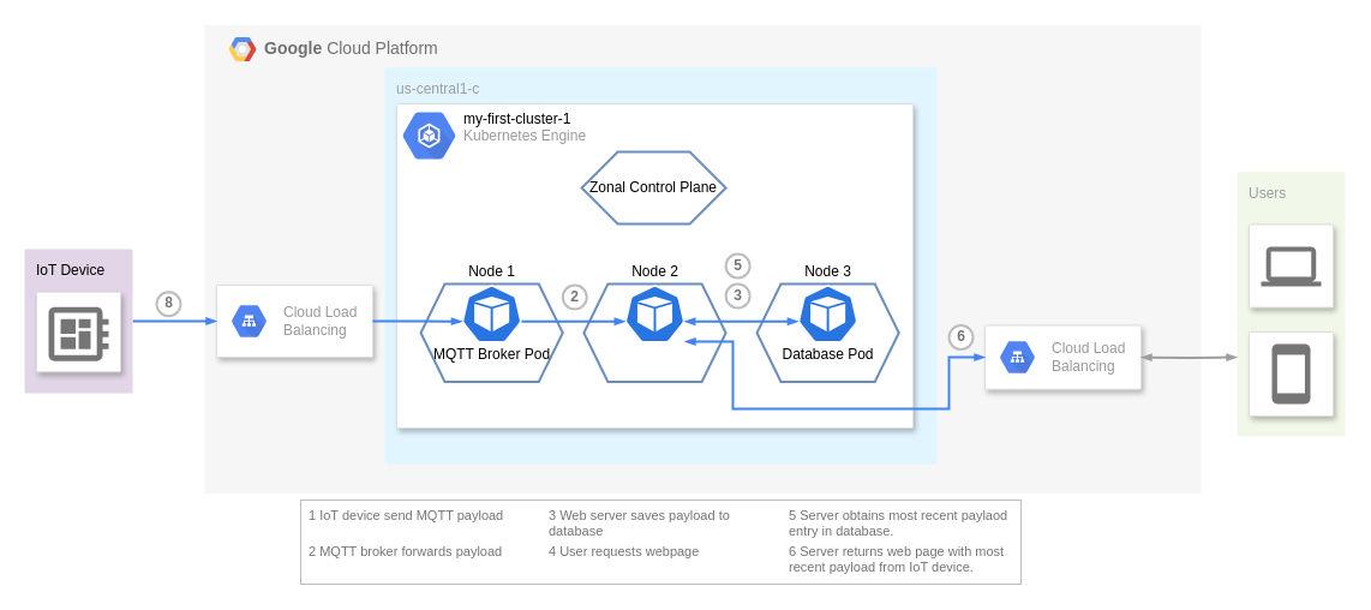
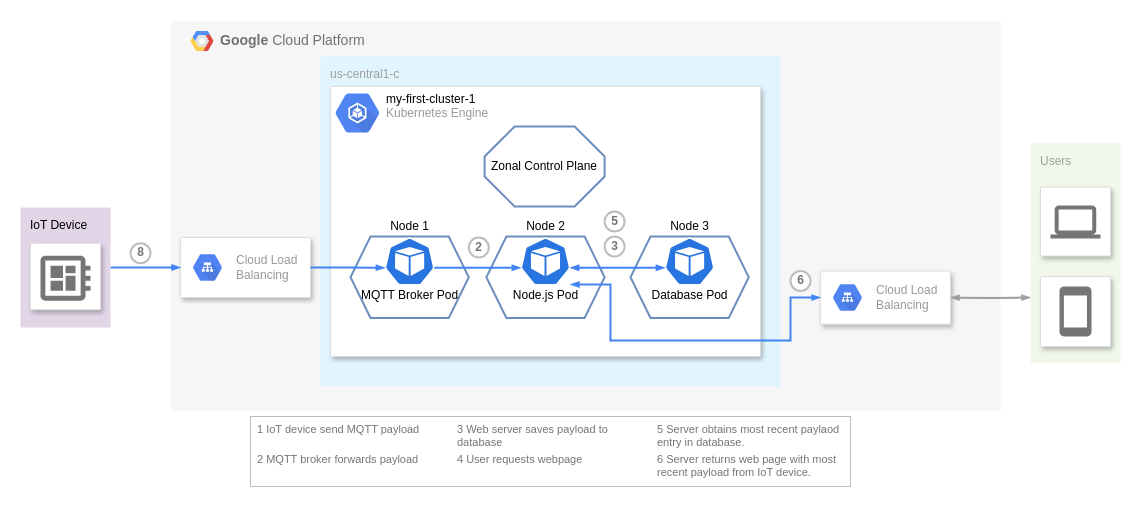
  <mxCell id="0" />
  <mxCell id="1" parent="0" />
  <mxCell id="2" value="&lt;b&gt;Google &lt;/b&gt;Cloud Platform" style="fillColor=#F6F6F6;strokeColor=none;shadow=0;gradientColor=none;fontSize=14;align=left;spacing=10;fontColor=#717171;9E9E9E;verticalAlign=top;spacingTop=-4;fontStyle=0;spacingLeft=40;html=1;" parent="1" vertex="1"><mxGeometry x="170" y="20.5" width="830" height="390" as="geometry" /></mxCell>
  <mxCell id="3" value="" style="shape=mxgraph.gcp2.google_cloud_platform;fillColor=#F6F6F6;strokeColor=none;shadow=0;gradientColor=none;" parent="2" vertex="1"><mxGeometry width="23" height="20" relative="1" as="geometry"><mxPoint x="20" y="10" as="offset" /></mxGeometry></mxCell>
  <mxCell id="4" value="" style="strokeColor=#dddddd;fillColor=#ffffff;shadow=1;strokeWidth=1;rounded=1;absoluteArcSize=1;arcSize=2;fontSize=10;fontColor=#9E9E9E;align=center;html=1;" parent="2" vertex="1"><mxGeometry x="650" y="250.005" width="130" height="53.182" as="geometry" /></mxCell>
  <mxCell id="5" value="Cloud Load&#10;Balancing" style="dashed=0;connectable=0;html=1;fillColor=#5184F3;strokeColor=none;shape=mxgraph.gcp2.hexIcon;prIcon=cloud_load_balancing;part=1;labelPosition=right;verticalLabelPosition=middle;align=left;verticalAlign=middle;spacingLeft=5;fontColor=#999999;fontSize=12;" parent="4" vertex="1"><mxGeometry y="0.5" width="44" height="39" relative="1" as="geometry"><mxPoint x="5" y="-19.5" as="offset" /></mxGeometry></mxCell>
  <mxCell id="6" value="6" style="shape=ellipse;fillColor=#ffffff;strokeColor=#BDBDBD;strokeWidth=2;shadow=0;gradientColor=none;fontColor=#757575;align=center;html=1;fontStyle=1;spacingTop=-1;" parent="2" vertex="1"><mxGeometry x="620" y="250" width="20" height="20" as="geometry" /></mxCell>
  <mxCell id="7" value="" style="strokeColor=#dddddd;fillColor=#ffffff;shadow=1;strokeWidth=1;rounded=1;absoluteArcSize=1;arcSize=2;fontSize=10;fontColor=#9E9E9E;align=center;html=1;" vertex="1" parent="2"><mxGeometry x="10" y="216.5" width="130" height="60" as="geometry" /></mxCell>
  <mxCell id="8" value="Cloud Load&#10;Balancing" style="dashed=0;connectable=0;html=1;fillColor=#5184F3;strokeColor=none;shape=mxgraph.gcp2.hexIcon;prIcon=cloud_load_balancing;part=1;labelPosition=right;verticalLabelPosition=middle;align=left;verticalAlign=middle;spacingLeft=5;fontColor=#999999;fontSize=12;" vertex="1" parent="7"><mxGeometry y="0.5" width="44" height="39" relative="1" as="geometry"><mxPoint x="5" y="-19.5" as="offset" /></mxGeometry></mxCell>
  <mxCell id="9" value="us-central1-c" style="rounded=1;absoluteArcSize=1;arcSize=2;html=1;strokeColor=none;gradientColor=none;shadow=0;dashed=0;strokeColor=none;fontSize=12;fontColor=#9E9E9E;align=left;verticalAlign=top;spacing=10;spacingTop=-4;fillColor=#E1F5FE;" parent="1" vertex="1"><mxGeometry x="320" y="56" width="460" height="330" as="geometry" /></mxCell>
  <mxCell id="10" value="Users" style="rounded=1;absoluteArcSize=1;arcSize=2;html=1;strokeColor=none;gradientColor=none;shadow=0;dashed=0;strokeColor=none;fontSize=12;fontColor=#9E9E9E;align=left;verticalAlign=top;spacing=10;spacingTop=-4;fillColor=#F1F8E9;" parent="1" vertex="1"><mxGeometry x="1030" y="142.75" width="90" height="220" as="geometry" /></mxCell>
  <mxCell id="11" style="edgeStyle=orthogonalEdgeStyle;rounded=0;html=1;labelBackgroundColor=none;startFill=1;startSize=4;endArrow=blockThin;endFill=1;endSize=4;jettySize=auto;orthogonalLoop=1;strokeColor=#4284F3;strokeWidth=2;fontSize=12;fontColor=#000000;align=center;dashed=0;entryX=0;entryY=0.5;entryDx=0;entryDy=0;startArrow=none;exitX=1;exitY=0.5;exitDx=0;exitDy=0;" parent="1" source="12" target="7" edge="1"><mxGeometry relative="1" as="geometry"><mxPoint x="150" y="280" as="sourcePoint" /><mxPoint x="330" y="156" as="targetPoint" /></mxGeometry></mxCell>
  <mxCell id="12" value="IoT Device" style="rounded=1;absoluteArcSize=1;arcSize=2;html=1;strokeColor=#9673a6;shadow=0;dashed=0;strokeColor=none;fontSize=12;align=left;verticalAlign=top;spacing=10;spacingTop=-4;fillColor=#e1d5e7;" parent="1" vertex="1"><mxGeometry x="20" y="207" width="90" height="120" as="geometry" /></mxCell>
  <mxCell id="13" style="edgeStyle=orthogonalEdgeStyle;rounded=0;html=1;labelBackgroundColor=none;startFill=1;startSize=4;endArrow=blockThin;endFill=1;endSize=4;jettySize=auto;orthogonalLoop=1;strokeColor=#9E9E9E;strokeWidth=2;fontSize=12;fontColor=#000000;align=center;dashed=0;startArrow=blockThin;" parent="1" target="4" edge="1"><mxGeometry relative="1" as="geometry"><mxPoint x="1030" y="297" as="sourcePoint" /></mxGeometry></mxCell>
  <mxCell id="14" value="" style="strokeColor=#dddddd;fillColor=#ffffff;shadow=1;strokeWidth=1;rounded=1;absoluteArcSize=1;arcSize=2;labelPosition=center;verticalLabelPosition=middle;align=center;verticalAlign=bottom;spacingLeft=0;fontColor=#999999;fontSize=12;whiteSpace=wrap;spacingBottom=2;html=1;" parent="1" vertex="1"><mxGeometry x="1040" y="186.5" width="70" height="69" as="geometry" /></mxCell>
  <mxCell id="15" value="" style="dashed=0;connectable=0;html=1;fillColor=#757575;strokeColor=none;shape=mxgraph.gcp2.laptop;part=1;" parent="14" vertex="1"><mxGeometry x="0.5" width="50" height="33" relative="1" as="geometry"><mxPoint x="-25" y="18.5" as="offset" /></mxGeometry></mxCell>
  <mxCell id="16" value="" style="fillColor=#ffffff;strokeColor=#BDBDBD;strokeWidth=1;shadow=0;gradientColor=none;fontSize=10;fontColor=#9E9E9E;align=center;html=1;" parent="1" vertex="1"><mxGeometry x="250" y="416" width="600" height="70" as="geometry" /></mxCell>
  <mxCell id="17" value="1 IoT device send MQTT payload" style="strokeColor=none;fillColor=none;fontColor=#757575;align=left;html=1;fontStyle=0;spacingLeft=5;fontSize=11;verticalAlign=top;whiteSpace=wrap;spacingRight=5;" parent="16" vertex="1"><mxGeometry width="200" height="30" relative="1" as="geometry" /></mxCell>
  <mxCell id="18" value="2 MQTT broker forwards payload" style="strokeColor=none;fillColor=none;fontColor=#757575;align=left;html=1;fontStyle=0;spacingLeft=5;fontSize=11;verticalAlign=top;whiteSpace=wrap;spacingRight=5;" parent="16" vertex="1"><mxGeometry width="200" height="30" relative="1" as="geometry"><mxPoint y="30" as="offset" /></mxGeometry></mxCell>
  <mxCell id="19" value="3 Web server saves payload to database" style="strokeColor=none;fillColor=none;fontColor=#757575;align=left;html=1;fontStyle=0;spacingLeft=5;fontSize=11;verticalAlign=top;whiteSpace=wrap;spacingRight=5;" parent="16" vertex="1"><mxGeometry width="200" height="30" relative="1" as="geometry"><mxPoint x="200" as="offset" /></mxGeometry></mxCell>
  <mxCell id="20" value="4 User requests webpage" style="strokeColor=none;fillColor=none;fontColor=#757575;align=left;html=1;fontStyle=0;spacingLeft=5;fontSize=11;verticalAlign=top;whiteSpace=wrap;spacingRight=5;" parent="16" vertex="1"><mxGeometry width="200" height="30" relative="1" as="geometry"><mxPoint x="200" y="30" as="offset" /></mxGeometry></mxCell>
  <mxCell id="21" value="5 Server obtains most recent paylaod entry in database." style="strokeColor=none;fillColor=none;fontColor=#757575;align=left;html=1;fontStyle=0;spacingLeft=5;fontSize=11;verticalAlign=top;whiteSpace=wrap;spacingRight=5;" parent="16" vertex="1"><mxGeometry width="200" height="30" relative="1" as="geometry"><mxPoint x="400" as="offset" /></mxGeometry></mxCell>
  <mxCell id="22" value="6 Server returns web page with most recent payload from IoT device." style="strokeColor=none;fillColor=none;fontColor=#757575;align=left;html=1;fontStyle=0;spacingLeft=5;fontSize=11;verticalAlign=top;whiteSpace=wrap;spacingRight=5;" parent="16" vertex="1"><mxGeometry width="200" height="30" relative="1" as="geometry"><mxPoint x="400" y="30" as="offset" /></mxGeometry></mxCell>
  <mxCell id="23" value="" style="strokeColor=#dddddd;shadow=1;strokeWidth=1;rounded=1;absoluteArcSize=1;arcSize=2;labelPosition=center;verticalLabelPosition=middle;align=center;verticalAlign=bottom;spacingLeft=0;fontColor=#999999;fontSize=12;whiteSpace=wrap;spacingBottom=2;" vertex="1" parent="1"><mxGeometry x="30" y="242.75" width="70" height="66.5" as="geometry" /></mxCell>
  <mxCell id="24" value="" style="sketch=0;dashed=0;connectable=0;html=1;fillColor=#757575;strokeColor=none;shape=mxgraph.gcp2.circuit_board;part=1;" vertex="1" parent="23"><mxGeometry x="0.5" width="50" height="45" relative="1" as="geometry"><mxPoint x="-25" y="12.5" as="offset" /></mxGeometry></mxCell>
  <mxCell id="25" value="" style="strokeColor=#dddddd;shadow=1;strokeWidth=1;rounded=1;absoluteArcSize=1;arcSize=2;align=right;fillColor=#FFFFFF;" vertex="1" parent="1"><mxGeometry x="330" y="86" width="430" height="270" as="geometry" /></mxCell>
  <mxCell id="26" value="&lt;font color=&quot;#000000&quot;&gt;my-first-cluster-1&lt;/font&gt;&lt;br&gt;Kubernetes Engine" style="sketch=0;dashed=0;connectable=0;html=1;fillColor=#5184F3;strokeColor=none;shape=mxgraph.gcp2.container_engine;part=1;labelPosition=right;verticalLabelPosition=middle;align=left;verticalAlign=top;spacingLeft=5;fontColor=#999999;fontSize=12;spacingTop=-8;" vertex="1" parent="25"><mxGeometry width="44" height="39" relative="1" as="geometry"><mxPoint x="5" y="7" as="offset" /></mxGeometry></mxCell>
  <mxCell id="27" value="Node 1" style="text;html=1;align=center;verticalAlign=middle;resizable=0;points=[];autosize=1;strokeColor=none;fillColor=none;" vertex="1" parent="25"><mxGeometry x="54.14" y="130" width="50" height="20" as="geometry" /></mxCell>
  <mxCell id="28" value="Node 2" style="text;html=1;align=center;verticalAlign=middle;resizable=0;points=[];autosize=1;strokeColor=none;fillColor=none;" vertex="1" parent="25"><mxGeometry x="190" y="130" width="50" height="20" as="geometry" /></mxCell>
  <mxCell id="29" value="" style="group" vertex="1" connectable="0" parent="25"><mxGeometry x="300" y="149.999" width="118.25" height="81.509" as="geometry" /></mxCell>
  <mxCell id="30" value="" style="shape=hexagon;perimeter=hexagonPerimeter2;whiteSpace=wrap;html=1;fixedSize=1;align=center;strokeColor=#6c8ebf;fillColor=default;strokeWidth=2;" vertex="1" parent="29"><mxGeometry width="118.25" height="81.509" as="geometry" /></mxCell>
  <mxCell id="31" value="" style="sketch=0;html=1;dashed=0;whitespace=wrap;fillColor=#2875E2;strokeColor=#ffffff;points=[[0.005,0.63,0],[0.1,0.2,0],[0.9,0.2,0],[0.5,0,0],[0.995,0.63,0],[0.72,0.99,0],[0.5,1,0],[0.28,0.99,0]];shape=mxgraph.kubernetes.icon;prIcon=pod;align=center;" vertex="1" parent="29"><mxGeometry x="34.12" y="1.001" width="50" height="48" as="geometry" /></mxCell>
  <mxCell id="32" value="Database Pod" style="text;html=1;align=center;verticalAlign=middle;resizable=0;points=[];autosize=1;strokeColor=none;fillColor=none;" vertex="1" parent="29"><mxGeometry x="14.13" y="49.001" width="90" height="20" as="geometry" /></mxCell>
  <mxCell id="33" value="Node 3" style="text;html=1;align=center;verticalAlign=middle;resizable=0;points=[];autosize=1;strokeColor=none;fillColor=none;" vertex="1" parent="29"><mxGeometry x="34.12" y="-19.999" width="50" height="20" as="geometry" /></mxCell>
- <mxCell id="34" value="Zonal Control Plane" style="whiteSpace=wrap;html=1;shape=mxgraph.basic.octagon2;align=center;verticalAlign=middle;dx=15;strokeColor=#6C8EBF;strokeWidth=2;fillColor=default;" vertex="1" parent="25"><mxGeometry x="154.12" y="40" width="120" height="60" as="geometry" /></mxCell>
+ <mxCell id="34" value="Zonal Control Plane" style="whiteSpace=wrap;html=1;shape=mxgraph.basic.octagon2;align=center;verticalAlign=middle;dx=15;strokeColor=#6C8EBF;strokeWidth=2;fillColor=default;" vertex="1" parent="25"><mxGeometry x="154.12" y="40" width="120" height="80" as="geometry" /></mxCell>
  <mxCell id="35" value="" style="group" vertex="1" connectable="0" parent="25"><mxGeometry x="20.02" y="149.999" width="138.25" height="81.509" as="geometry" /></mxCell>
  <mxCell id="36" value="" style="shape=hexagon;perimeter=hexagonPerimeter2;whiteSpace=wrap;html=1;fixedSize=1;align=center;strokeColor=#6c8ebf;fillColor=default;strokeWidth=2;" vertex="1" parent="35"><mxGeometry width="118.25" height="81.509" as="geometry" /></mxCell>
  <mxCell id="37" value="" style="sketch=0;html=1;dashed=0;whitespace=wrap;fillColor=#2875E2;strokeColor=#ffffff;points=[[0.005,0.63,0],[0.1,0.2,0],[0.9,0.2,0],[0.5,0,0],[0.995,0.63,0],[0.72,0.99,0],[0.5,1,0],[0.28,0.99,0]];shape=mxgraph.kubernetes.icon;prIcon=pod;align=center;" vertex="1" parent="35"><mxGeometry x="34.12" y="1.001" width="50" height="48" as="geometry" /></mxCell>
  <mxCell id="38" value="MQTT Broker Pod" style="text;html=1;align=center;verticalAlign=middle;resizable=0;points=[];autosize=1;strokeColor=none;fillColor=none;" vertex="1" parent="35"><mxGeometry x="4.12" y="49.001" width="110" height="20" as="geometry" /></mxCell>
  <mxCell id="39" value="2" style="shape=ellipse;fillColor=#ffffff;strokeColor=#BDBDBD;strokeWidth=2;shadow=0;gradientColor=none;fontColor=#757575;align=center;html=1;fontStyle=1;spacingTop=-1;" vertex="1" parent="35"><mxGeometry x="118.25" y="1.001" width="20" height="20" as="geometry" /></mxCell>
  <mxCell id="40" value="" style="group" vertex="1" connectable="0" parent="25"><mxGeometry x="155.87" y="149.999" width="118.25" height="81.509" as="geometry" /></mxCell>
  <mxCell id="41" value="" style="shape=hexagon;perimeter=hexagonPerimeter2;whiteSpace=wrap;html=1;fixedSize=1;align=center;strokeColor=#6c8ebf;fillColor=default;strokeWidth=2;" vertex="1" parent="40"><mxGeometry width="118.25" height="81.509" as="geometry" /></mxCell>
  <mxCell id="42" value="" style="sketch=0;html=1;dashed=0;whitespace=wrap;fillColor=#2875E2;strokeColor=#ffffff;points=[[0.005,0.63,0],[0.1,0.2,0],[0.9,0.2,0],[0.5,0,0],[0.995,0.63,0],[0.72,0.99,0],[0.5,1,0],[0.28,0.99,0]];shape=mxgraph.kubernetes.icon;prIcon=pod;align=center;" vertex="1" parent="40"><mxGeometry x="34.12" y="1.001" width="50" height="48" as="geometry" /></mxCell>
+ <mxCell id="43" value="Node.js Pod" style="text;html=1;align=center;verticalAlign=middle;resizable=0;points=[];autosize=1;strokeColor=none;fillColor=none;" vertex="1" parent="40"><mxGeometry x="19.13" y="49.001" width="80" height="20" as="geometry" /></mxCell>
  <mxCell id="44" style="edgeStyle=orthogonalEdgeStyle;rounded=0;html=1;labelBackgroundColor=none;startFill=1;startSize=4;endArrow=blockThin;endFill=1;endSize=4;jettySize=auto;orthogonalLoop=1;strokeColor=#4284F3;strokeWidth=2;fontSize=12;fontColor=#000000;align=center;dashed=0;exitX=0.005;exitY=0.63;exitDx=0;exitDy=0;entryX=0.995;entryY=0.63;entryDx=0;entryDy=0;startArrow=blockThin;exitPerimeter=0;entryPerimeter=0;" edge="1" parent="25" source="31" target="42"><mxGeometry relative="1" as="geometry"><mxPoint x="490" y="264" as="sourcePoint" /><mxPoint x="224.995" y="241.509" as="targetPoint" /></mxGeometry></mxCell>
  <mxCell id="45" value="3" style="shape=ellipse;fillColor=#ffffff;strokeColor=#BDBDBD;strokeWidth=2;shadow=0;gradientColor=none;fontColor=#757575;align=center;html=1;fontStyle=1;spacingTop=-1;" parent="25" vertex="1"><mxGeometry x="274.12" y="150" width="20" height="20" as="geometry" /></mxCell>
  <mxCell id="46" value="5" style="shape=ellipse;fillColor=#ffffff;strokeColor=#BDBDBD;strokeWidth=2;shadow=0;gradientColor=none;fontColor=#757575;align=center;html=1;fontStyle=1;spacingTop=-1;" parent="25" vertex="1"><mxGeometry x="274.12" y="125" width="20" height="20" as="geometry" /></mxCell>
  <mxCell id="47" style="edgeStyle=orthogonalEdgeStyle;rounded=0;html=1;labelBackgroundColor=none;startFill=1;startSize=4;endArrow=blockThin;endFill=1;endSize=4;jettySize=auto;orthogonalLoop=1;strokeColor=#4284F3;strokeWidth=2;fontSize=12;fontColor=#000000;align=center;dashed=0;exitX=0.995;exitY=0.63;exitDx=0;exitDy=0;entryX=0.005;entryY=0.63;entryDx=0;entryDy=0;entryPerimeter=0;exitPerimeter=0;" edge="1" parent="25" source="37" target="42"><mxGeometry relative="1" as="geometry"><mxPoint x="-20" y="204" as="sourcePoint" /><mxPoint x="30" y="204" as="targetPoint" /></mxGeometry></mxCell>
  <mxCell id="48" style="edgeStyle=orthogonalEdgeStyle;rounded=0;html=1;labelBackgroundColor=none;startFill=1;startSize=4;endArrow=blockThin;endFill=1;endSize=4;jettySize=auto;orthogonalLoop=1;strokeColor=#4284F3;strokeWidth=2;fontSize=12;fontColor=#000000;align=center;dashed=0;exitX=0;exitY=0.5;exitDx=0;exitDy=0;startArrow=blockThin;" edge="1" parent="1" source="4" target="42"><mxGeometry relative="1" as="geometry"><mxPoint x="270" y="166" as="sourcePoint" /><mxPoint x="340" y="166" as="targetPoint" /><Array as="points"><mxPoint x="790" y="297" /><mxPoint x="790" y="340" /><mxPoint x="610" y="340" /><mxPoint x="610" y="284" /></Array></mxGeometry></mxCell>
  <mxCell id="49" style="edgeStyle=orthogonalEdgeStyle;rounded=0;html=1;labelBackgroundColor=none;startFill=1;startSize=4;endArrow=blockThin;endFill=1;endSize=4;jettySize=auto;orthogonalLoop=1;strokeColor=#4284F3;strokeWidth=2;fontSize=12;fontColor=#000000;align=center;dashed=0;exitX=1;exitY=0.5;exitDx=0;exitDy=0;entryX=0.005;entryY=0.63;entryDx=0;entryDy=0;entryPerimeter=0;" edge="1" parent="1" source="7" target="37"><mxGeometry relative="1" as="geometry"><mxPoint x="790" y="350" as="sourcePoint" /><mxPoint x="350" y="280" as="targetPoint" /></mxGeometry></mxCell>
  <mxCell id="50" value="8" style="shape=ellipse;fillColor=#ffffff;strokeColor=#BDBDBD;strokeWidth=2;shadow=0;gradientColor=none;fontColor=#757575;align=center;html=1;fontStyle=1;spacingTop=-1;" vertex="1" parent="1"><mxGeometry x="130" y="242.75" width="20" height="20" as="geometry" /></mxCell>
  <mxCell id="51" value="" style="strokeColor=#dddddd;shadow=1;strokeWidth=1;rounded=1;absoluteArcSize=1;arcSize=2;labelPosition=center;verticalLabelPosition=middle;align=center;verticalAlign=bottom;spacingLeft=0;fontColor=#999999;fontSize=12;whiteSpace=wrap;spacingBottom=2;fillColor=default;" vertex="1" parent="1"><mxGeometry x="1040" y="276" width="70" height="70" as="geometry" /></mxCell>
  <mxCell id="52" value="" style="sketch=0;dashed=0;connectable=0;html=1;fillColor=#757575;strokeColor=none;shape=mxgraph.gcp2.phone;part=1;fontSize=9;align=center;" vertex="1" parent="51"><mxGeometry x="0.5" width="32" height="50" relative="1" as="geometry"><mxPoint x="-16" y="10" as="offset" /></mxGeometry></mxCell>
